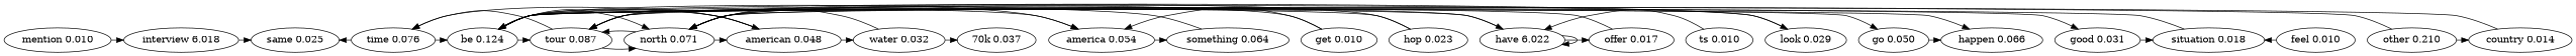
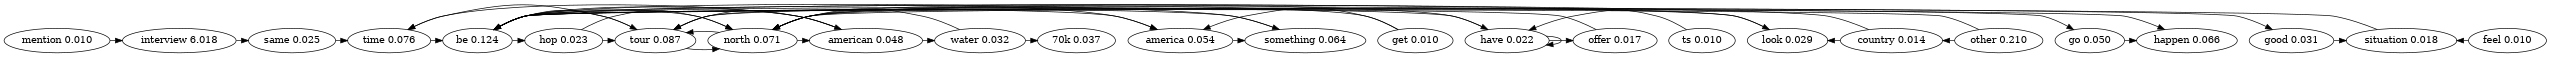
  digraph {
    edge [constraint=false]
    n1 [label="mention 0.010"]
    n2 [label="interview 6.018"]
    n3 [label="same 0.025"]
    n4 [label="time 0.076"]
    n5 [label="be 0.124"]
    n6 [label="hop 0.023"]
    n7 [label="tour 0.087"]
    n8 [label="north 0.071"]
    n9 [label="go 0.050"]
    n10 [label="happen 0.066"]
    n11 [label="american 0.048"]
    n12 [label="good 0.031"]
    n13 [label="look 0.029"]
-   n14 [label="have 6.022"]
+   n14 [label="have 0.022"]
    n15 [label="america 0.054"]
    n16 [label="something 0.064"]
    n17 [label="water 0.032"]
    n18 [label="situation 0.018"]
    n19 [label="70k 0.037"]
    n20 [label="ts 0.010"]
    n21 [label="offer 0.017"]
    n22 [label="feel 0.010"]
    n23 [label="get 0.010"]
    n24 [label="other 0.210"]
    n25 [label="country 0.014"]
    n1 -> n2
    n2 -> n3
-   n4 -> n3
+   n3 -> n4
    n4 -> n5
+   n5 -> n6
    n5 -> n7
    n5 -> n8
    n5 -> n9
    n5 -> n10
    n5 -> n11
    n5 -> n12
    n5 -> n13
    n5 -> n14
    n6 -> n7
    n6 -> n8
    n7 -> n4
    n7 -> n8
    n7 -> n15
    n8 -> n7
    n8 -> n11
    n8 -> n15
+   n8 -> n16
    n9 -> n10
    n11 -> n4
    n11 -> n7
    n11 -> n17
    n12 -> n18
    n13 -> n7
    n14 -> n8
    n14 -> n14
    n14 -> n21
    n15 -> n16
    n16 -> n5
    n17 -> n8
    n17 -> n19
    n18 -> n5
    n20 -> n14
    n21 -> n8
    n22 -> n18
    n23 -> n8
    n23 -> n15
    n24 -> n5
    n24 -> n25
    n25 -> n5
+   n25 -> n13
  }
